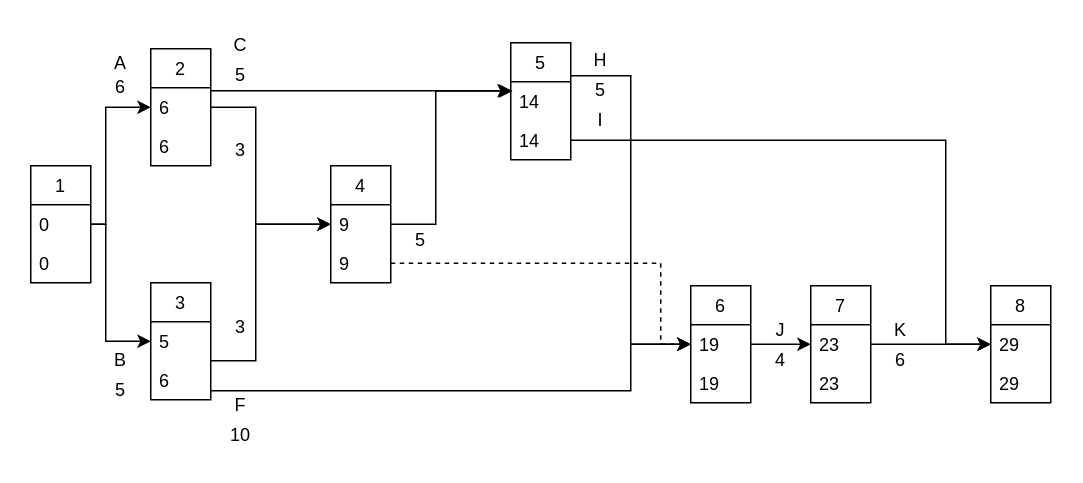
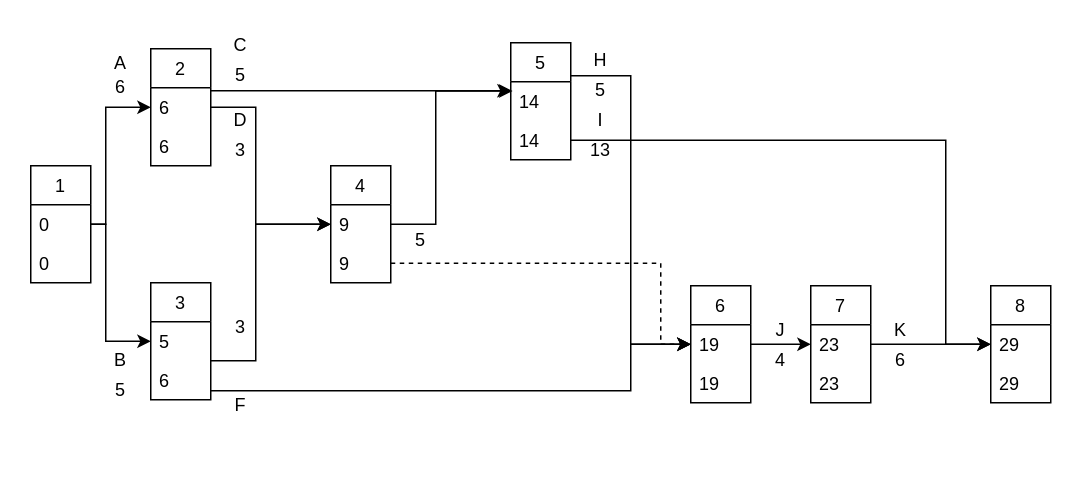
  <mxCell id="0" />
  <mxCell id="1" parent="0" />
  <mxCell id="2" style="edgeStyle=orthogonalEdgeStyle;rounded=0;orthogonalLoop=1;jettySize=auto;html=1;entryX=0;entryY=0.5;entryDx=0;entryDy=0;" parent="1" source="3" target="28" edge="1"><mxGeometry relative="1" as="geometry"><Array as="points"><mxPoint x="70" y="149" /><mxPoint x="70" y="227" /></Array></mxGeometry></mxCell>
  <mxCell id="3" value="1" style="swimlane;fontStyle=0;childLayout=stackLayout;horizontal=1;startSize=26;fillColor=none;horizontalStack=0;resizeParent=1;resizeParentMax=0;resizeLast=0;collapsible=1;marginBottom=0;" parent="1" vertex="1"><mxGeometry x="20" y="110" width="40" height="78" as="geometry" /></mxCell>
  <mxCell id="4" value="0" style="text;strokeColor=none;fillColor=none;align=left;verticalAlign=top;spacingLeft=4;spacingRight=4;overflow=hidden;rotatable=0;points=[[0,0.5],[1,0.5]];portConstraint=eastwest;" parent="3" vertex="1"><mxGeometry y="26" width="40" height="26" as="geometry" /></mxCell>
  <mxCell id="5" value="0" style="text;strokeColor=none;fillColor=none;align=left;verticalAlign=top;spacingLeft=4;spacingRight=4;overflow=hidden;rotatable=0;points=[[0,0.5],[1,0.5]];portConstraint=eastwest;" parent="3" vertex="1"><mxGeometry y="52" width="40" height="26" as="geometry" /></mxCell>
  <mxCell id="6" style="edgeStyle=orthogonalEdgeStyle;rounded=0;orthogonalLoop=1;jettySize=auto;html=1;entryX=0;entryY=0.5;entryDx=0;entryDy=0;" parent="1" source="4" target="25" edge="1"><mxGeometry relative="1" as="geometry"><Array as="points"><mxPoint x="70" y="149" /><mxPoint x="70" y="71" /></Array></mxGeometry></mxCell>
  <mxCell id="7" style="edgeStyle=orthogonalEdgeStyle;rounded=0;orthogonalLoop=1;jettySize=auto;html=1;entryX=0;entryY=0.5;entryDx=0;entryDy=0;" parent="1" source="24" target="31" edge="1"><mxGeometry relative="1" as="geometry"><Array as="points"><mxPoint x="170" y="71" /><mxPoint x="170" y="149" /></Array></mxGeometry></mxCell>
  <mxCell id="8" style="edgeStyle=orthogonalEdgeStyle;rounded=0;orthogonalLoop=1;jettySize=auto;html=1;" parent="1" source="24" edge="1"><mxGeometry relative="1" as="geometry"><Array as="points"><mxPoint x="340" y="60" /></Array><mxPoint x="340" y="60" as="targetPoint" /></mxGeometry></mxCell>
  <mxCell id="9" style="edgeStyle=orthogonalEdgeStyle;rounded=0;orthogonalLoop=1;jettySize=auto;html=1;entryX=0;entryY=0.5;entryDx=0;entryDy=0;" parent="1" source="27" target="31" edge="1"><mxGeometry relative="1" as="geometry"><Array as="points"><mxPoint x="170" y="240" /><mxPoint x="170" y="149" /></Array></mxGeometry></mxCell>
  <mxCell id="10" style="edgeStyle=orthogonalEdgeStyle;rounded=0;orthogonalLoop=1;jettySize=auto;html=1;entryX=0;entryY=0.5;entryDx=0;entryDy=0;" parent="1" source="27" target="37" edge="1"><mxGeometry relative="1" as="geometry"><Array as="points"><mxPoint x="420" y="260" /><mxPoint x="420" y="229" /></Array></mxGeometry></mxCell>
  <mxCell id="11" value="B" style="text;html=1;strokeColor=none;fillColor=none;align=center;verticalAlign=middle;whiteSpace=wrap;rounded=0;" parent="1" vertex="1"><mxGeometry x="60" y="230" width="40" height="20" as="geometry" /></mxCell>
  <mxCell id="12" value="А" style="text;html=1;strokeColor=none;fillColor=none;align=center;verticalAlign=middle;whiteSpace=wrap;rounded=0;" parent="1" vertex="1"><mxGeometry x="60" y="32" width="40" height="20" as="geometry" /></mxCell>
+ <mxCell id="13" value="D" style="text;html=1;strokeColor=none;fillColor=none;align=center;verticalAlign=middle;whiteSpace=wrap;rounded=0;" parent="1" vertex="1"><mxGeometry x="140" y="70" width="40" height="20" as="geometry" /></mxCell>
  <mxCell id="14" value="С" style="text;html=1;strokeColor=none;fillColor=none;align=center;verticalAlign=middle;whiteSpace=wrap;rounded=0;" parent="1" vertex="1"><mxGeometry x="140" y="20" width="40" height="20" as="geometry" /></mxCell>
  <mxCell id="15" style="edgeStyle=orthogonalEdgeStyle;rounded=0;orthogonalLoop=1;jettySize=auto;html=1;entryX=0.03;entryY=0.238;entryDx=0;entryDy=0;entryPerimeter=0;" parent="1" source="31" target="54" edge="1"><mxGeometry relative="1" as="geometry"><Array as="points"><mxPoint x="290" y="149" /><mxPoint x="290" y="60" /></Array></mxGeometry></mxCell>
  <mxCell id="16" style="edgeStyle=orthogonalEdgeStyle;rounded=0;orthogonalLoop=1;jettySize=auto;html=1;entryX=0;entryY=0.5;entryDx=0;entryDy=0;" parent="1" source="53" target="37" edge="1"><mxGeometry relative="1" as="geometry"><Array as="points"><mxPoint x="420" y="50" /><mxPoint x="420" y="229" /></Array></mxGeometry></mxCell>
  <mxCell id="17" value="H" style="text;html=1;strokeColor=none;fillColor=none;align=center;verticalAlign=middle;whiteSpace=wrap;rounded=0;" parent="1" vertex="1"><mxGeometry x="380" y="30" width="40" height="20" as="geometry" /></mxCell>
  <mxCell id="18" value="I" style="text;html=1;strokeColor=none;fillColor=none;align=center;verticalAlign=middle;whiteSpace=wrap;rounded=0;" parent="1" vertex="1"><mxGeometry x="380" y="70" width="40" height="20" as="geometry" /></mxCell>
  <mxCell id="19" value="F" style="text;html=1;strokeColor=none;fillColor=none;align=center;verticalAlign=middle;whiteSpace=wrap;rounded=0;" parent="1" vertex="1"><mxGeometry x="140" y="260" width="40" height="20" as="geometry" /></mxCell>
  <mxCell id="20" value="" style="edgeStyle=orthogonalEdgeStyle;rounded=0;orthogonalLoop=1;jettySize=auto;html=1;" parent="1" source="33" target="50" edge="1"><mxGeometry relative="1" as="geometry" /></mxCell>
  <mxCell id="21" value="" style="edgeStyle=orthogonalEdgeStyle;rounded=0;orthogonalLoop=1;jettySize=auto;html=1;" parent="1" source="37" target="34" edge="1"><mxGeometry relative="1" as="geometry" /></mxCell>
  <mxCell id="22" value="J" style="text;html=1;strokeColor=none;fillColor=none;align=center;verticalAlign=middle;whiteSpace=wrap;rounded=0;" parent="1" vertex="1"><mxGeometry x="500" y="210" width="40" height="20" as="geometry" /></mxCell>
  <mxCell id="23" value="K" style="text;html=1;strokeColor=none;fillColor=none;align=center;verticalAlign=middle;whiteSpace=wrap;rounded=0;" parent="1" vertex="1"><mxGeometry x="580" y="210" width="40" height="20" as="geometry" /></mxCell>
  <mxCell id="24" value="2" style="swimlane;fontStyle=0;childLayout=stackLayout;horizontal=1;startSize=26;fillColor=none;horizontalStack=0;resizeParent=1;resizeParentMax=0;resizeLast=0;collapsible=1;marginBottom=0;" parent="1" vertex="1"><mxGeometry x="100" y="32" width="40" height="78" as="geometry" /></mxCell>
  <mxCell id="25" value="6" style="text;strokeColor=none;fillColor=none;align=left;verticalAlign=top;spacingLeft=4;spacingRight=4;overflow=hidden;rotatable=0;points=[[0,0.5],[1,0.5]];portConstraint=eastwest;" parent="24" vertex="1"><mxGeometry y="26" width="40" height="26" as="geometry" /></mxCell>
  <mxCell id="26" value="6" style="text;strokeColor=none;fillColor=none;align=left;verticalAlign=top;spacingLeft=4;spacingRight=4;overflow=hidden;rotatable=0;points=[[0,0.5],[1,0.5]];portConstraint=eastwest;" parent="24" vertex="1"><mxGeometry y="52" width="40" height="26" as="geometry" /></mxCell>
  <mxCell id="27" value="3" style="swimlane;fontStyle=0;childLayout=stackLayout;horizontal=1;startSize=26;fillColor=none;horizontalStack=0;resizeParent=1;resizeParentMax=0;resizeLast=0;collapsible=1;marginBottom=0;" parent="1" vertex="1"><mxGeometry x="100" y="188" width="40" height="78" as="geometry" /></mxCell>
  <mxCell id="28" value="5" style="text;strokeColor=none;fillColor=none;align=left;verticalAlign=top;spacingLeft=4;spacingRight=4;overflow=hidden;rotatable=0;points=[[0,0.5],[1,0.5]];portConstraint=eastwest;" parent="27" vertex="1"><mxGeometry y="26" width="40" height="26" as="geometry" /></mxCell>
  <mxCell id="29" value="6" style="text;strokeColor=none;fillColor=none;align=left;verticalAlign=top;spacingLeft=4;spacingRight=4;overflow=hidden;rotatable=0;points=[[0,0.5],[1,0.5]];portConstraint=eastwest;" parent="27" vertex="1"><mxGeometry y="52" width="40" height="26" as="geometry" /></mxCell>
  <mxCell id="30" value="4" style="swimlane;fontStyle=0;childLayout=stackLayout;horizontal=1;startSize=26;fillColor=none;horizontalStack=0;resizeParent=1;resizeParentMax=0;resizeLast=0;collapsible=1;marginBottom=0;" parent="1" vertex="1"><mxGeometry x="220" y="110" width="40" height="78" as="geometry" /></mxCell>
  <mxCell id="31" value="9" style="text;strokeColor=none;fillColor=none;align=left;verticalAlign=top;spacingLeft=4;spacingRight=4;overflow=hidden;rotatable=0;points=[[0,0.5],[1,0.5]];portConstraint=eastwest;" parent="30" vertex="1"><mxGeometry y="26" width="40" height="26" as="geometry" /></mxCell>
  <mxCell id="32" value="9" style="text;strokeColor=none;fillColor=none;align=left;verticalAlign=top;spacingLeft=4;spacingRight=4;overflow=hidden;rotatable=0;points=[[0,0.5],[1,0.5]];portConstraint=eastwest;" parent="30" vertex="1"><mxGeometry y="52" width="40" height="26" as="geometry" /></mxCell>
  <mxCell id="33" value="7" style="swimlane;fontStyle=0;childLayout=stackLayout;horizontal=1;startSize=26;fillColor=none;horizontalStack=0;resizeParent=1;resizeParentMax=0;resizeLast=0;collapsible=1;marginBottom=0;" parent="1" vertex="1"><mxGeometry x="540" y="190" width="40" height="78" as="geometry" /></mxCell>
  <mxCell id="34" value="23" style="text;strokeColor=none;fillColor=none;align=left;verticalAlign=top;spacingLeft=4;spacingRight=4;overflow=hidden;rotatable=0;points=[[0,0.5],[1,0.5]];portConstraint=eastwest;" parent="33" vertex="1"><mxGeometry y="26" width="40" height="26" as="geometry" /></mxCell>
  <mxCell id="35" value="23" style="text;strokeColor=none;fillColor=none;align=left;verticalAlign=top;spacingLeft=4;spacingRight=4;overflow=hidden;rotatable=0;points=[[0,0.5],[1,0.5]];portConstraint=eastwest;" parent="33" vertex="1"><mxGeometry y="52" width="40" height="26" as="geometry" /></mxCell>
  <mxCell id="36" value="6" style="swimlane;fontStyle=0;childLayout=stackLayout;horizontal=1;startSize=26;fillColor=none;horizontalStack=0;resizeParent=1;resizeParentMax=0;resizeLast=0;collapsible=1;marginBottom=0;" parent="1" vertex="1"><mxGeometry x="460" y="190" width="40" height="78" as="geometry" /></mxCell>
  <mxCell id="37" value="19" style="text;strokeColor=none;fillColor=none;align=left;verticalAlign=top;spacingLeft=4;spacingRight=4;overflow=hidden;rotatable=0;points=[[0,0.5],[1,0.5]];portConstraint=eastwest;" parent="36" vertex="1"><mxGeometry y="26" width="40" height="26" as="geometry" /></mxCell>
  <mxCell id="38" value="19" style="text;strokeColor=none;fillColor=none;align=left;verticalAlign=top;spacingLeft=4;spacingRight=4;overflow=hidden;rotatable=0;points=[[0,0.5],[1,0.5]];portConstraint=eastwest;" parent="36" vertex="1"><mxGeometry y="52" width="40" height="26" as="geometry" /></mxCell>
  <mxCell id="39" value="6" style="text;html=1;strokeColor=none;fillColor=none;align=center;verticalAlign=middle;whiteSpace=wrap;rounded=0;" parent="1" vertex="1"><mxGeometry x="580" y="230" width="40" height="20" as="geometry" /></mxCell>
  <mxCell id="40" value="4" style="text;html=1;strokeColor=none;fillColor=none;align=center;verticalAlign=middle;whiteSpace=wrap;rounded=0;" parent="1" vertex="1"><mxGeometry x="500" y="230" width="40" height="20" as="geometry" /></mxCell>
- <mxCell id="41" value="10" style="text;html=1;strokeColor=none;fillColor=none;align=center;verticalAlign=middle;whiteSpace=wrap;rounded=0;" parent="1" vertex="1"><mxGeometry x="140" y="280" width="40" height="20" as="geometry" /></mxCell>
  <mxCell id="42" value="5" style="text;html=1;strokeColor=none;fillColor=none;align=center;verticalAlign=middle;whiteSpace=wrap;rounded=0;" parent="1" vertex="1"><mxGeometry x="60" y="250" width="40" height="20" as="geometry" /></mxCell>
  <mxCell id="43" value="6" style="text;html=1;strokeColor=none;fillColor=none;align=center;verticalAlign=middle;whiteSpace=wrap;rounded=0;" parent="1" vertex="1"><mxGeometry x="60" y="48" width="40" height="20" as="geometry" /></mxCell>
  <mxCell id="44" value="5" style="text;html=1;strokeColor=none;fillColor=none;align=center;verticalAlign=middle;whiteSpace=wrap;rounded=0;" parent="1" vertex="1"><mxGeometry x="140" y="40" width="40" height="20" as="geometry" /></mxCell>
  <mxCell id="45" value="3" style="text;html=1;strokeColor=none;fillColor=none;align=center;verticalAlign=middle;whiteSpace=wrap;rounded=0;" parent="1" vertex="1"><mxGeometry x="140" y="90" width="40" height="20" as="geometry" /></mxCell>
  <mxCell id="46" value="3" style="text;html=1;strokeColor=none;fillColor=none;align=center;verticalAlign=middle;whiteSpace=wrap;rounded=0;" parent="1" vertex="1"><mxGeometry x="140" y="208" width="40" height="20" as="geometry" /></mxCell>
  <mxCell id="47" value="5" style="text;html=1;strokeColor=none;fillColor=none;align=center;verticalAlign=middle;whiteSpace=wrap;rounded=0;" parent="1" vertex="1"><mxGeometry x="260" y="150" width="40" height="20" as="geometry" /></mxCell>
  <mxCell id="48" value="5" style="text;html=1;strokeColor=none;fillColor=none;align=center;verticalAlign=middle;whiteSpace=wrap;rounded=0;" parent="1" vertex="1"><mxGeometry x="380" y="50" width="40" height="20" as="geometry" /></mxCell>
+ <mxCell id="49" value="13" style="text;html=1;strokeColor=none;fillColor=none;align=center;verticalAlign=middle;whiteSpace=wrap;rounded=0;" parent="1" vertex="1"><mxGeometry x="380" y="90" width="40" height="20" as="geometry" /></mxCell>
  <mxCell id="50" value="8" style="swimlane;fontStyle=0;childLayout=stackLayout;horizontal=1;startSize=26;fillColor=none;horizontalStack=0;resizeParent=1;resizeParentMax=0;resizeLast=0;collapsible=1;marginBottom=0;" parent="1" vertex="1"><mxGeometry x="660" y="190" width="40" height="78" as="geometry" /></mxCell>
  <mxCell id="51" value="29" style="text;strokeColor=none;fillColor=none;align=left;verticalAlign=top;spacingLeft=4;spacingRight=4;overflow=hidden;rotatable=0;points=[[0,0.5],[1,0.5]];portConstraint=eastwest;" parent="50" vertex="1"><mxGeometry y="26" width="40" height="26" as="geometry" /></mxCell>
  <mxCell id="52" value="29" style="text;strokeColor=none;fillColor=none;align=left;verticalAlign=top;spacingLeft=4;spacingRight=4;overflow=hidden;rotatable=0;points=[[0,0.5],[1,0.5]];portConstraint=eastwest;" parent="50" vertex="1"><mxGeometry y="52" width="40" height="26" as="geometry" /></mxCell>
  <mxCell id="53" value="5" style="swimlane;fontStyle=0;childLayout=stackLayout;horizontal=1;startSize=26;fillColor=none;horizontalStack=0;resizeParent=1;resizeParentMax=0;resizeLast=0;collapsible=1;marginBottom=0;" parent="1" vertex="1"><mxGeometry x="340" y="28" width="40" height="78" as="geometry" /></mxCell>
  <mxCell id="54" value="14" style="text;strokeColor=none;fillColor=none;align=left;verticalAlign=top;spacingLeft=4;spacingRight=4;overflow=hidden;rotatable=0;points=[[0,0.5],[1,0.5]];portConstraint=eastwest;" parent="53" vertex="1"><mxGeometry y="26" width="40" height="26" as="geometry" /></mxCell>
  <mxCell id="55" value="14" style="text;strokeColor=none;fillColor=none;align=left;verticalAlign=top;spacingLeft=4;spacingRight=4;overflow=hidden;rotatable=0;points=[[0,0.5],[1,0.5]];portConstraint=eastwest;" parent="53" vertex="1"><mxGeometry y="52" width="40" height="26" as="geometry" /></mxCell>
  <mxCell id="56" style="edgeStyle=orthogonalEdgeStyle;rounded=0;orthogonalLoop=1;jettySize=auto;html=1;exitX=1;exitY=0.5;exitDx=0;exitDy=0;entryX=0;entryY=0.5;entryDx=0;entryDy=0;" edge="1" parent="1" source="55" target="51"><mxGeometry relative="1" as="geometry"><Array as="points"><mxPoint x="630" y="93" /><mxPoint x="630" y="229" /></Array></mxGeometry></mxCell>
  <mxCell id="57" style="edgeStyle=orthogonalEdgeStyle;rounded=0;orthogonalLoop=1;jettySize=auto;html=1;exitX=1;exitY=0.5;exitDx=0;exitDy=0;entryX=0;entryY=0.5;entryDx=0;entryDy=0;dashed=1;" edge="1" parent="1" source="32" target="37"><mxGeometry relative="1" as="geometry"><Array as="points"><mxPoint x="440" y="175" /><mxPoint x="440" y="229" /></Array></mxGeometry></mxCell>
